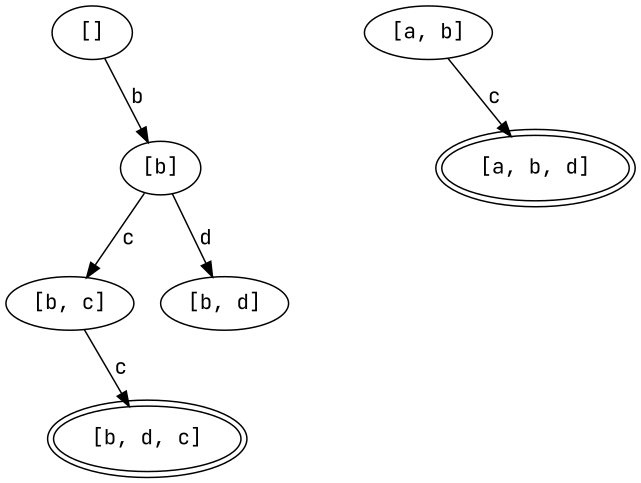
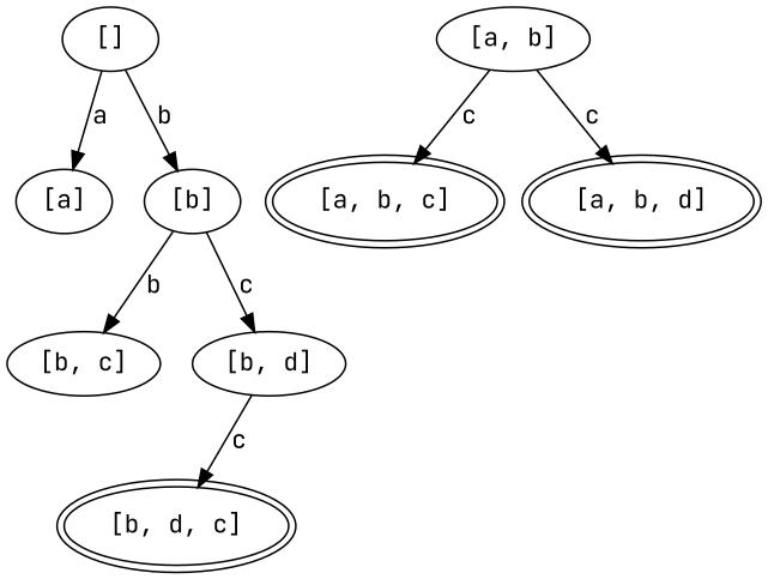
  digraph {
    fontname="JetBrains Mono"
    node [fontname="JetBrains Mono"]
    edge [fontname="JetBrains Mono"]
    n1 [label="[]"]
+   n2 [label="[a]"]
    n3 [label="[b]"]
    n4 [label="[b, c]"]
    n5 [label="[b, d]"]
    n6 [label="[a, b]"]
+   n7 [label="[a, b, c]" peripheries=2]
    n8 [label="[a, b, d]" peripheries=2]
    n9 [label="[b, d, c]" peripheries=2]
+   n1 -> n2 [label=a]
    n1 -> n3 [label=b]
-   n3 -> n4 [label=c]
-   n3 -> n5 [label=d]
-   n4 -> n9 [label=c]
+   n3 -> n4 [label=b]
+   n3 -> n5 [label=c]
+   n5 -> n9 [label=c]
+   n6 -> n7 [label=c]
    n6 -> n8 [label=c]
  }
